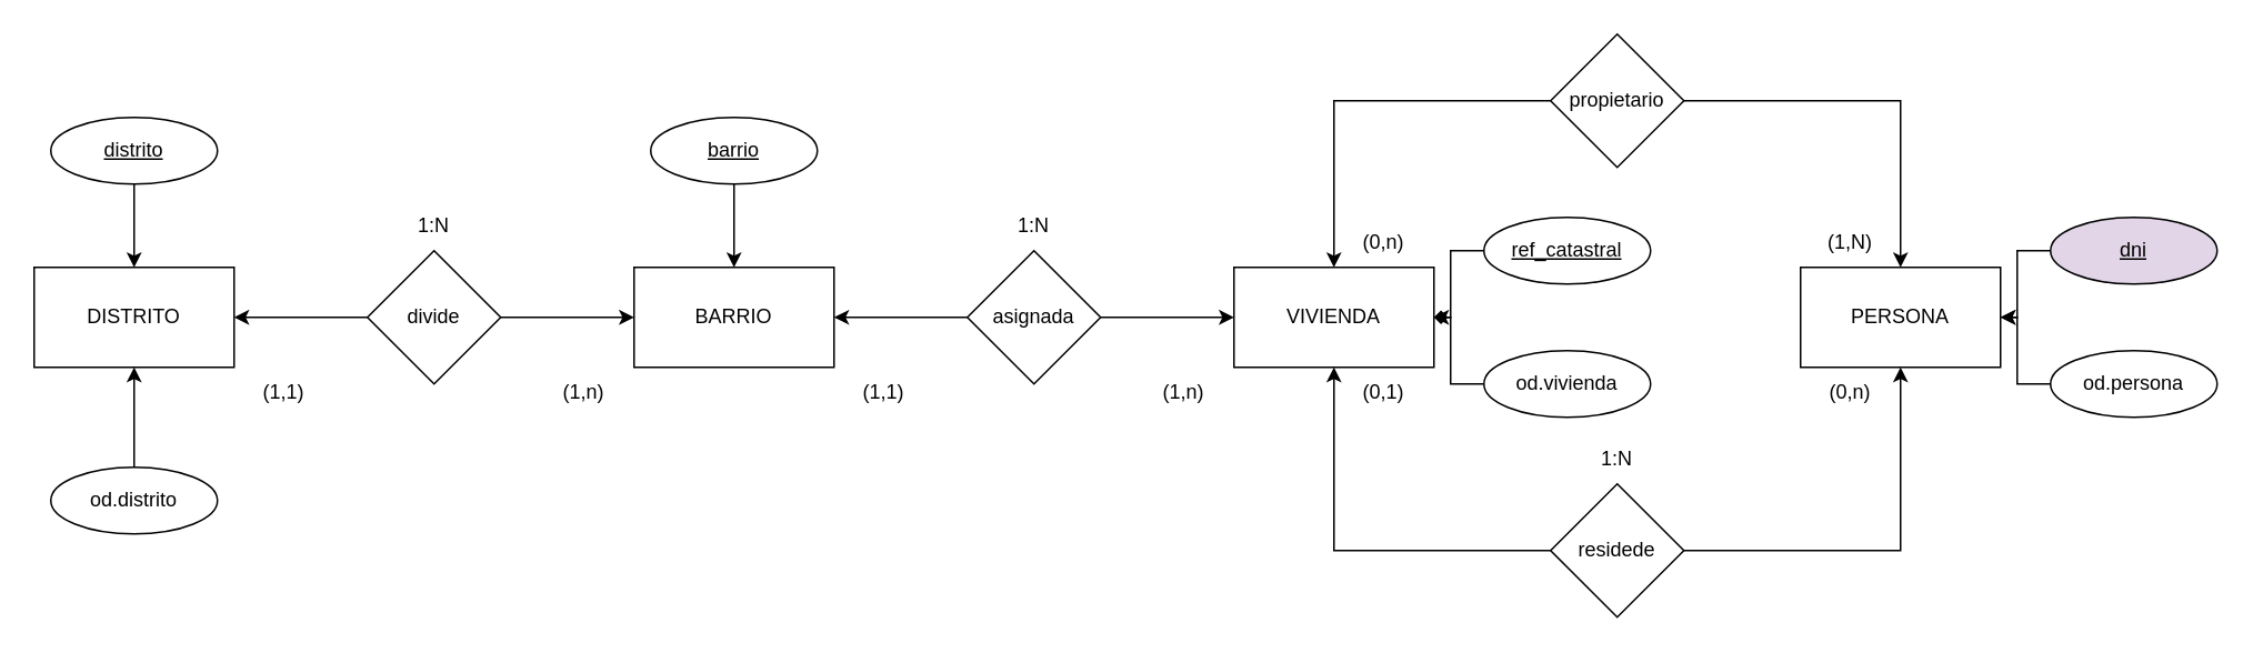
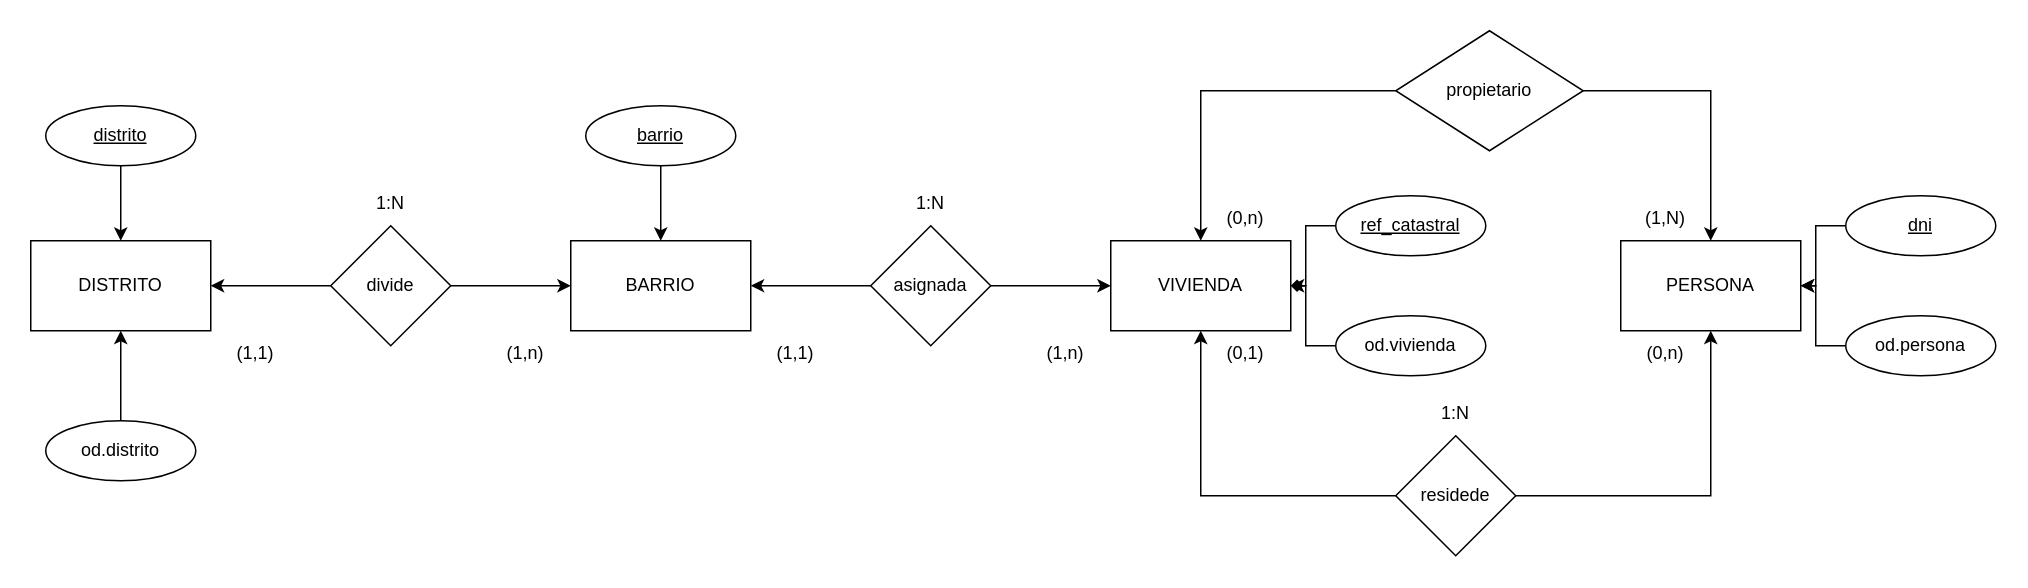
  <mxCell id="0" />
  <mxCell id="1" parent="0" />
  <mxCell id="2" value="BARRIO" style="rounded=0;whiteSpace=wrap;html=1;" parent="1" vertex="1"><mxGeometry x="380" y="160" width="120" height="60" as="geometry" /></mxCell>
  <mxCell id="3" value="" style="edgeStyle=orthogonalEdgeStyle;rounded=0;orthogonalLoop=1;jettySize=auto;html=1;" parent="1" source="5" target="6" edge="1"><mxGeometry relative="1" as="geometry" /></mxCell>
  <mxCell id="4" value="" style="edgeStyle=orthogonalEdgeStyle;rounded=0;orthogonalLoop=1;jettySize=auto;html=1;" parent="1" source="5" target="2" edge="1"><mxGeometry relative="1" as="geometry" /></mxCell>
  <mxCell id="5" value="divide" style="rhombus;whiteSpace=wrap;html=1;rounded=0;" parent="1" vertex="1"><mxGeometry x="220" y="150" width="80" height="80" as="geometry" /></mxCell>
  <mxCell id="6" value="DISTRITO" style="whiteSpace=wrap;html=1;rounded=0;" parent="1" vertex="1"><mxGeometry x="20" y="160" width="120" height="60" as="geometry" /></mxCell>
  <mxCell id="7" value="" style="edgeStyle=orthogonalEdgeStyle;rounded=0;orthogonalLoop=1;jettySize=auto;html=1;" parent="1" source="9" target="10" edge="1"><mxGeometry relative="1" as="geometry" /></mxCell>
  <mxCell id="8" value="" style="edgeStyle=orthogonalEdgeStyle;rounded=0;orthogonalLoop=1;jettySize=auto;html=1;" parent="1" source="9" target="2" edge="1"><mxGeometry relative="1" as="geometry" /></mxCell>
  <mxCell id="9" value="asignada" style="rhombus;whiteSpace=wrap;html=1;rounded=0;" parent="1" vertex="1"><mxGeometry x="580" y="150" width="80" height="80" as="geometry" /></mxCell>
  <mxCell id="10" value="VIVIENDA" style="whiteSpace=wrap;html=1;rounded=0;" parent="1" vertex="1"><mxGeometry x="740" y="160" width="120" height="60" as="geometry" /></mxCell>
  <mxCell id="11" value="" style="edgeStyle=orthogonalEdgeStyle;rounded=0;orthogonalLoop=1;jettySize=auto;html=1;" parent="1" source="13" target="14" edge="1"><mxGeometry relative="1" as="geometry" /></mxCell>
  <mxCell id="12" value="" style="edgeStyle=orthogonalEdgeStyle;rounded=0;orthogonalLoop=1;jettySize=auto;html=1;" parent="1" source="13" target="10" edge="1"><mxGeometry relative="1" as="geometry" /></mxCell>
  <mxCell id="13" value="residede" style="rhombus;whiteSpace=wrap;html=1;rounded=0;" parent="1" vertex="1"><mxGeometry x="930" y="290" width="80" height="80" as="geometry" /></mxCell>
  <mxCell id="14" value="PERSONA" style="whiteSpace=wrap;html=1;rounded=0;" parent="1" vertex="1"><mxGeometry x="1080" y="160" width="120" height="60" as="geometry" /></mxCell>
  <mxCell id="15" value="(1,1)" style="text;html=1;strokeColor=none;fillColor=none;align=center;verticalAlign=middle;whiteSpace=wrap;rounded=0;" parent="1" vertex="1"><mxGeometry x="140" y="220" width="60" height="30" as="geometry" /></mxCell>
  <mxCell id="16" value="(1,n)" style="text;html=1;strokeColor=none;fillColor=none;align=center;verticalAlign=middle;whiteSpace=wrap;rounded=0;" parent="1" vertex="1"><mxGeometry x="320" y="220" width="60" height="30" as="geometry" /></mxCell>
  <mxCell id="17" value="(1,1)" style="text;html=1;strokeColor=none;fillColor=none;align=center;verticalAlign=middle;whiteSpace=wrap;rounded=0;" parent="1" vertex="1"><mxGeometry x="500" y="220" width="60" height="30" as="geometry" /></mxCell>
  <mxCell id="18" value="(1,n)" style="text;html=1;strokeColor=none;fillColor=none;align=center;verticalAlign=middle;whiteSpace=wrap;rounded=0;" parent="1" vertex="1"><mxGeometry x="680" y="220" width="60" height="30" as="geometry" /></mxCell>
  <mxCell id="19" value="1:N" style="text;html=1;strokeColor=none;fillColor=none;align=center;verticalAlign=middle;whiteSpace=wrap;rounded=0;" parent="1" vertex="1"><mxGeometry x="590" y="120" width="60" height="30" as="geometry" /></mxCell>
  <mxCell id="20" value="1:N" style="text;html=1;strokeColor=none;fillColor=none;align=center;verticalAlign=middle;whiteSpace=wrap;rounded=0;" parent="1" vertex="1"><mxGeometry x="230" y="120" width="60" height="30" as="geometry" /></mxCell>
  <mxCell id="21" value="" style="edgeStyle=orthogonalEdgeStyle;rounded=0;orthogonalLoop=1;jettySize=auto;html=1;" parent="1" source="23" target="10" edge="1"><mxGeometry relative="1" as="geometry" /></mxCell>
  <mxCell id="22" style="edgeStyle=orthogonalEdgeStyle;rounded=0;orthogonalLoop=1;jettySize=auto;html=1;entryX=0.5;entryY=0;entryDx=0;entryDy=0;" edge="1" parent="1" source="23" target="14"><mxGeometry relative="1" as="geometry" /></mxCell>
- <mxCell id="23" value="propietario" style="rhombus;whiteSpace=wrap;html=1;rounded=0;" parent="1" vertex="1"><mxGeometry x="930" y="20" width="80" height="80" as="geometry" /></mxCell>
+ <mxCell id="23" value="propietario" style="rhombus;whiteSpace=wrap;html=1;rounded=0;" parent="1" vertex="1"><mxGeometry x="930" y="20" width="125" height="80" as="geometry" /></mxCell>
  <mxCell id="24" value="" style="edgeStyle=orthogonalEdgeStyle;rounded=0;orthogonalLoop=1;jettySize=auto;html=1;" parent="1" source="25" target="6" edge="1"><mxGeometry relative="1" as="geometry" /></mxCell>
  <mxCell id="25" value="distrito" style="ellipse;whiteSpace=wrap;html=1;align=center;fontStyle=4;" parent="1" vertex="1"><mxGeometry y="70" width="100" height="40" as="geometry" x="30" /></mxCell>
  <mxCell id="26" value="" style="edgeStyle=orthogonalEdgeStyle;rounded=0;orthogonalLoop=1;jettySize=auto;html=1;" parent="1" source="27" target="2" edge="1"><mxGeometry relative="1" as="geometry" /></mxCell>
  <mxCell id="27" value="barrio" style="ellipse;whiteSpace=wrap;html=1;align=center;fontStyle=4;" parent="1" vertex="1"><mxGeometry x="390" y="70" width="100" height="40" as="geometry" /></mxCell>
  <mxCell id="28" style="edgeStyle=orthogonalEdgeStyle;rounded=0;orthogonalLoop=1;jettySize=auto;html=1;entryX=1;entryY=0.5;entryDx=0;entryDy=0;endArrow=diamond;" parent="1" source="29" target="10" edge="1"><mxGeometry relative="1" as="geometry" /></mxCell>
  <mxCell id="29" value="ref_catastral" style="ellipse;whiteSpace=wrap;html=1;align=center;fontStyle=4;" parent="1" vertex="1"><mxGeometry x="890" y="130" width="100" height="40" as="geometry" /></mxCell>
  <mxCell id="30" value="" style="edgeStyle=orthogonalEdgeStyle;rounded=0;orthogonalLoop=1;jettySize=auto;html=1;" edge="1" parent="1" source="31" target="6"><mxGeometry relative="1" as="geometry" /></mxCell>
  <mxCell id="31" value="od.distrito" style="ellipse;whiteSpace=wrap;html=1;align=center;" vertex="1" parent="1"><mxGeometry y="280" width="100" height="40" as="geometry" x="30" /></mxCell>
  <mxCell id="32" value="" style="edgeStyle=orthogonalEdgeStyle;rounded=0;orthogonalLoop=1;jettySize=auto;html=1;" edge="1" parent="1" source="33" target="10"><mxGeometry relative="1" as="geometry" /></mxCell>
  <mxCell id="33" value="od.vivienda" style="ellipse;whiteSpace=wrap;html=1;align=center;" vertex="1" parent="1"><mxGeometry x="890" y="210" width="100" height="40" as="geometry" /></mxCell>
  <mxCell id="34" value="" style="edgeStyle=orthogonalEdgeStyle;rounded=0;orthogonalLoop=1;jettySize=auto;html=1;" edge="1" parent="1" source="35" target="14"><mxGeometry relative="1" as="geometry" /></mxCell>
- <mxCell id="35" value="dni" style="ellipse;whiteSpace=wrap;html=1;align=center;fontStyle=4;fillColor=#e1d5e7;" vertex="1" parent="1"><mxGeometry x="1230" y="130" width="100" height="40" as="geometry" /></mxCell>
+ <mxCell id="35" value="dni" style="ellipse;whiteSpace=wrap;html=1;align=center;fontStyle=4;" vertex="1" parent="1"><mxGeometry x="1230" y="130" width="100" height="40" as="geometry" /></mxCell>
  <mxCell id="36" value="" style="edgeStyle=orthogonalEdgeStyle;rounded=0;orthogonalLoop=1;jettySize=auto;html=1;" edge="1" parent="1" source="37" target="14"><mxGeometry relative="1" as="geometry" /></mxCell>
  <mxCell id="37" value="od.persona" style="ellipse;whiteSpace=wrap;html=1;align=center;" vertex="1" parent="1"><mxGeometry x="1230" y="210" width="100" height="40" as="geometry" /></mxCell>
  <mxCell id="38" value="(0,n)" style="text;html=1;strokeColor=none;fillColor=none;align=center;verticalAlign=middle;whiteSpace=wrap;rounded=0;" vertex="1" parent="1"><mxGeometry x="800" y="130" width="60" height="30" as="geometry" /></mxCell>
  <mxCell id="39" value="(0,1)" style="text;html=1;strokeColor=none;fillColor=none;align=center;verticalAlign=middle;whiteSpace=wrap;rounded=0;" vertex="1" parent="1"><mxGeometry x="800" y="220" width="60" height="30" as="geometry" /></mxCell>
  <mxCell id="40" value="(1,N)" style="text;html=1;strokeColor=none;fillColor=none;align=center;verticalAlign=middle;whiteSpace=wrap;rounded=0;" vertex="1" parent="1"><mxGeometry x="1080" y="130" width="60" height="30" as="geometry" /></mxCell>
  <mxCell id="41" value="(0,n)" style="text;html=1;strokeColor=none;fillColor=none;align=center;verticalAlign=middle;whiteSpace=wrap;rounded=0;" vertex="1" parent="1"><mxGeometry x="1080" y="220" width="60" height="30" as="geometry" /></mxCell>
  <mxCell id="42" value="1:N" style="text;html=1;strokeColor=none;fillColor=none;align=center;verticalAlign=middle;whiteSpace=wrap;rounded=0;" vertex="1" parent="1"><mxGeometry x="940" y="260" width="60" height="30" as="geometry" /></mxCell>
